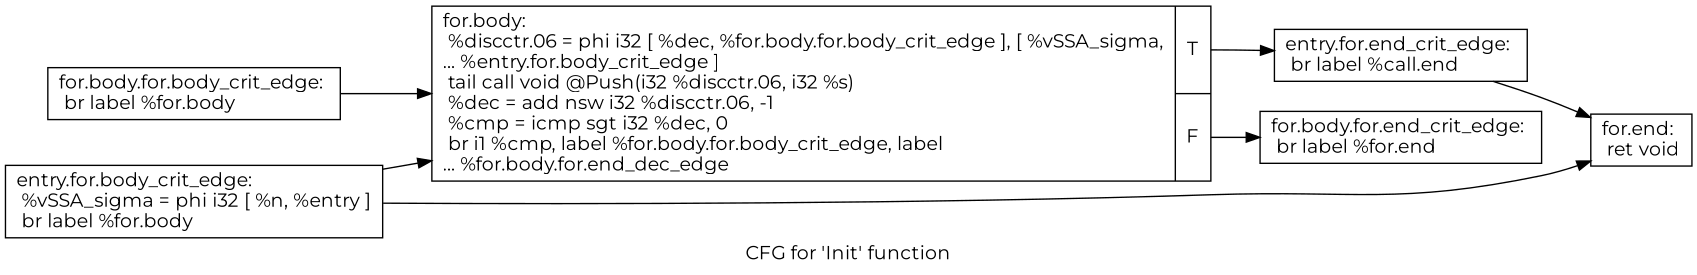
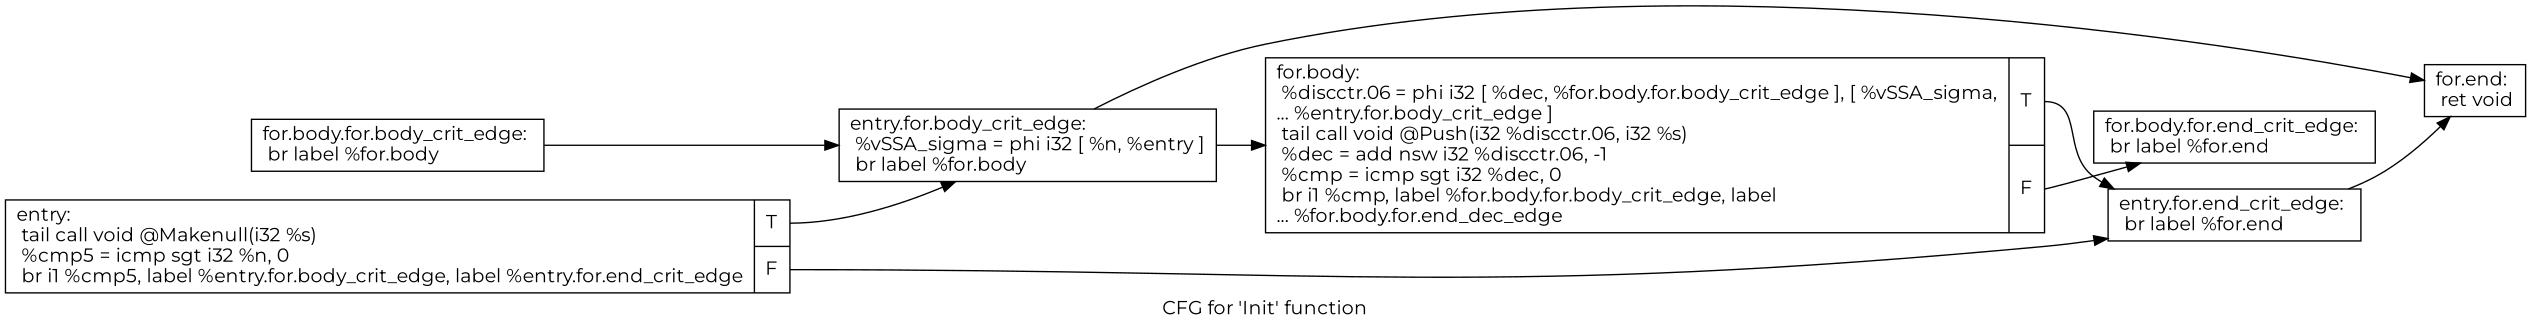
  digraph {
    fontname=Montserrat
    label="CFG for 'Init' function"
    rankdir=LR
    node [fontname=Montserrat shape=record]
    edge [fontname=Montserrat]
+   n1 [label="{entry:\l  tail call void @Makenull(i32 %s)\l  %cmp5 = icmp sgt i32 %n, 0\l  br i1 %cmp5, label %entry.for.body_crit_edge, label %entry.for.end_crit_edge\l|{<s0>T|<s1>F}}"]
    n2 [label="{entry.for.body_crit_edge:                         \l  %vSSA_sigma = phi i32 [ %n, %entry ]\l  br label %for.body\l}"]
-   n3 [label="{entry.for.end_crit_edge:                          \l  br label %call.end\l}"]
+   n3 [label="{entry.for.end_crit_edge:                          \l  br label %for.end\l}"]
    n4 [label="{for.body:                                         \l  %discctr.06 = phi i32 [ %dec, %for.body.for.body_crit_edge ], [ %vSSA_sigma,\l... %entry.for.body_crit_edge ]\l  tail call void @Push(i32 %discctr.06, i32 %s)\l  %dec = add nsw i32 %discctr.06, -1\l  %cmp = icmp sgt i32 %dec, 0\l  br i1 %cmp, label %for.body.for.body_crit_edge, label\l... %for.body.for.end_dec_edge\l|{<s0>T|<s1>F}}"]
    n5 [label="{for.end:                                          \l  ret void\l}"]
    n6 [label="{for.body.for.end_crit_edge:                       \l  br label %for.end\l}"]
    n7 [label="{for.body.for.body_crit_edge:                      \l  br label %for.body\l}"]
+   n1 -> n2 [tailport=s0]
+   n1 -> n3 [tailport=s1]
    n2 -> n4
    n2 -> n5
    n3 -> n5
    n4 -> n3 [tailport=s0]
    n4 -> n6 [tailport=s1]
-   n7 -> n4
+   n7 -> n2
  }
